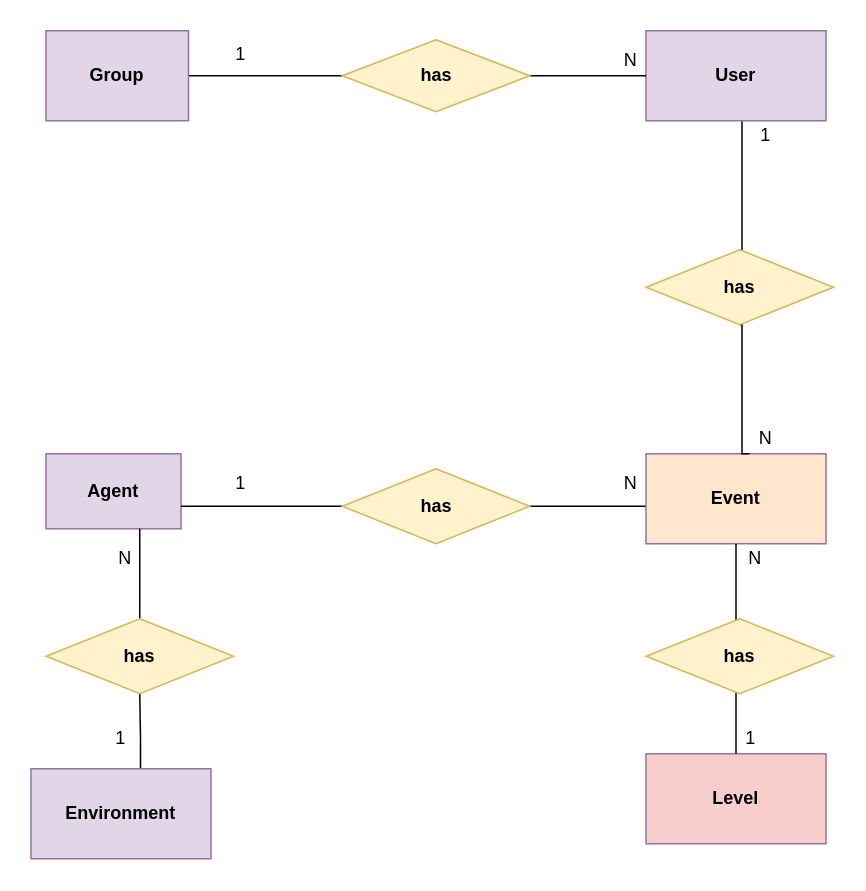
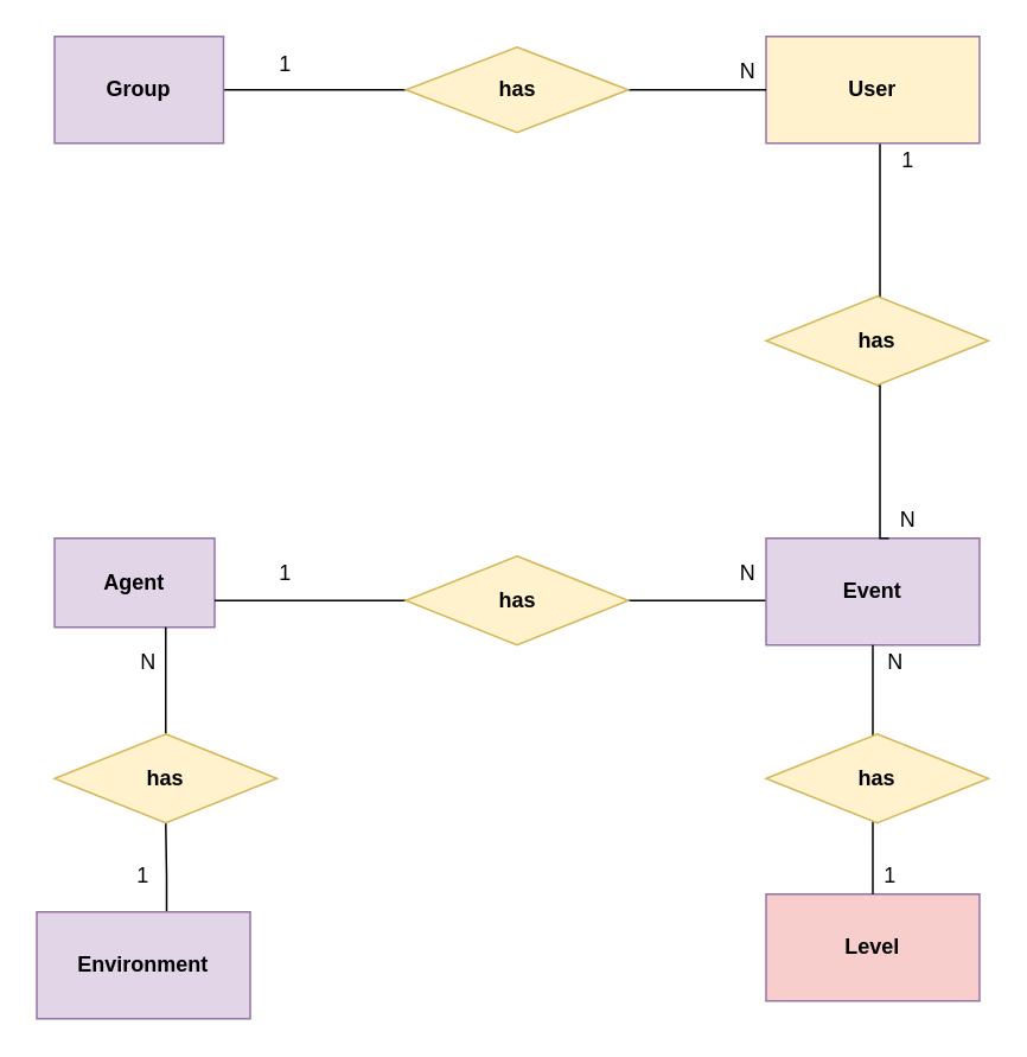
  <mxCell id="0" />
  <mxCell id="1" parent="0" />
  <mxCell id="2" value="" style="edgeStyle=orthogonalEdgeStyle;rounded=0;orthogonalLoop=1;jettySize=auto;html=1;endArrow=none;endFill=0;" parent="1" source="3" target="9" edge="1"><mxGeometry relative="1" as="geometry"><Array as="points"><mxPoint x="410" y="337" /><mxPoint x="410" y="337" /></Array></mxGeometry></mxCell>
- <mxCell id="3" value="&lt;font style=&quot;vertical-align: inherit&quot;&gt;&lt;font style=&quot;vertical-align: inherit&quot;&gt;&lt;b&gt;Event&lt;/b&gt;&lt;/font&gt;&lt;/font&gt;" style="rounded=0;whiteSpace=wrap;html=1;fillColor=#ffe6cc;strokeColor=#9673a6;" parent="1" vertex="1"><mxGeometry x="430" y="302" width="120" height="60" as="geometry" /></mxCell>
+ <mxCell id="3" value="&lt;font style=&quot;vertical-align: inherit&quot;&gt;&lt;font style=&quot;vertical-align: inherit&quot;&gt;&lt;b&gt;Event&lt;/b&gt;&lt;/font&gt;&lt;/font&gt;" style="rounded=0;whiteSpace=wrap;html=1;fillColor=#e1d5e7;strokeColor=#9673a6;" parent="1" vertex="1"><mxGeometry x="430" y="302" width="120" height="60" as="geometry" /></mxCell>
  <mxCell id="4" style="edgeStyle=orthogonalEdgeStyle;rounded=0;orthogonalLoop=1;jettySize=auto;html=1;endArrow=none;endFill=0;entryX=0.512;entryY=0.12;entryDx=0;entryDy=0;entryPerimeter=0;" parent="1" source="5" target="28" edge="1"><mxGeometry relative="1" as="geometry"><Array as="points"><mxPoint x="494" y="112" /><mxPoint x="494" y="112" /></Array><mxPoint x="494" y="162" as="targetPoint" /></mxGeometry></mxCell>
- <mxCell id="5" value="&lt;font style=&quot;vertical-align: inherit&quot;&gt;&lt;font style=&quot;vertical-align: inherit&quot;&gt;&lt;b&gt;User&lt;/b&gt;&lt;/font&gt;&lt;/font&gt;" style="rounded=0;whiteSpace=wrap;html=1;fillColor=#e1d5e7;strokeColor=#9673a6;" parent="1" vertex="1"><mxGeometry x="430" y="20" width="120" height="60" as="geometry" /></mxCell>
+ <mxCell id="5" value="&lt;font style=&quot;vertical-align: inherit&quot;&gt;&lt;font style=&quot;vertical-align: inherit&quot;&gt;&lt;b&gt;User&lt;/b&gt;&lt;/font&gt;&lt;/font&gt;" style="rounded=0;whiteSpace=wrap;html=1;fillColor=#fff2cc;strokeColor=#9673a6;" parent="1" vertex="1"><mxGeometry x="430" y="20" width="120" height="60" as="geometry" /></mxCell>
  <mxCell id="6" style="edgeStyle=orthogonalEdgeStyle;rounded=0;orthogonalLoop=1;jettySize=auto;html=1;entryX=0.575;entryY=0;entryDx=0;entryDy=0;entryPerimeter=0;endArrow=none;endFill=0;exitX=0.5;exitY=1;exitDx=0;exitDy=0;" parent="1" source="28" target="3" edge="1"><mxGeometry relative="1" as="geometry"><Array as="points"><mxPoint x="494" y="216" /><mxPoint x="494" y="302" /></Array><mxPoint x="494" y="226.762" as="sourcePoint" /></mxGeometry></mxCell>
  <mxCell id="7" value="&lt;b&gt;Agent&lt;/b&gt;" style="rounded=0;whiteSpace=wrap;html=1;fillColor=#e1d5e7;strokeColor=#9673a6;" parent="1" vertex="1"><mxGeometry x="30" y="302" width="90" height="50" as="geometry" /></mxCell>
  <mxCell id="8" value="" style="edgeStyle=orthogonalEdgeStyle;rounded=0;orthogonalLoop=1;jettySize=auto;html=1;endArrow=none;endFill=0;" parent="1" source="9" target="7" edge="1"><mxGeometry relative="1" as="geometry"><Array as="points"><mxPoint x="170" y="337" /><mxPoint x="170" y="337" /></Array></mxGeometry></mxCell>
  <mxCell id="9" value="&lt;font style=&quot;vertical-align: inherit&quot;&gt;&lt;font style=&quot;vertical-align: inherit&quot;&gt;&lt;font style=&quot;vertical-align: inherit&quot;&gt;&lt;font style=&quot;vertical-align: inherit&quot;&gt;&lt;b&gt;&lt;font style=&quot;vertical-align: inherit&quot;&gt;&lt;font style=&quot;vertical-align: inherit&quot;&gt;&lt;font style=&quot;vertical-align: inherit&quot;&gt;&lt;font style=&quot;vertical-align: inherit&quot;&gt;has&lt;/font&gt;&lt;/font&gt;&lt;/font&gt;&lt;/font&gt;&lt;/b&gt;&lt;/font&gt;&lt;/font&gt;&lt;/font&gt;&lt;/font&gt;" style="rhombus;whiteSpace=wrap;html=1;fillColor=#fff2cc;strokeColor=#d6b656;" parent="1" vertex="1"><mxGeometry x="227.5" y="312" width="125" height="50" as="geometry" /></mxCell>
  <mxCell id="10" value="1" style="text;html=1;strokeColor=none;fillColor=none;align=center;verticalAlign=middle;whiteSpace=wrap;rounded=0;" parent="1" vertex="1"><mxGeometry x="500" y="80" width="20" height="20" as="geometry" /></mxCell>
  <mxCell id="11" value="N" style="text;html=1;strokeColor=none;fillColor=none;align=center;verticalAlign=middle;whiteSpace=wrap;rounded=0;" parent="1" vertex="1"><mxGeometry x="410" y="30" width="20" height="20" as="geometry" /></mxCell>
  <mxCell id="12" value="" style="edgeStyle=orthogonalEdgeStyle;rounded=0;orthogonalLoop=1;jettySize=auto;html=1;endArrow=none;endFill=0;" parent="1" source="13" target="15" edge="1"><mxGeometry relative="1" as="geometry" /></mxCell>
  <mxCell id="13" value="&lt;font style=&quot;vertical-align: inherit&quot;&gt;&lt;font style=&quot;vertical-align: inherit&quot;&gt;&lt;b&gt;Group&lt;/b&gt;&lt;/font&gt;&lt;/font&gt;" style="rounded=0;whiteSpace=wrap;html=1;fillColor=#e1d5e7;strokeColor=#9673a6;" parent="1" vertex="1"><mxGeometry x="30" y="20" width="95" height="60" as="geometry" /></mxCell>
  <mxCell id="14" value="" style="edgeStyle=orthogonalEdgeStyle;rounded=0;orthogonalLoop=1;jettySize=auto;html=1;endArrow=none;endFill=0;" parent="1" source="15" target="5" edge="1"><mxGeometry relative="1" as="geometry" /></mxCell>
  <mxCell id="15" value="&lt;font style=&quot;vertical-align: inherit&quot;&gt;&lt;font style=&quot;vertical-align: inherit&quot;&gt;&lt;font style=&quot;vertical-align: inherit&quot;&gt;&lt;font style=&quot;vertical-align: inherit&quot;&gt;&lt;b&gt;&lt;font style=&quot;vertical-align: inherit&quot;&gt;&lt;font style=&quot;vertical-align: inherit&quot;&gt;&lt;font style=&quot;vertical-align: inherit&quot;&gt;&lt;font style=&quot;vertical-align: inherit&quot;&gt;has&lt;/font&gt;&lt;/font&gt;&lt;/font&gt;&lt;/font&gt;&lt;/b&gt;&lt;/font&gt;&lt;/font&gt;&lt;/font&gt;&lt;/font&gt;" style="rhombus;whiteSpace=wrap;html=1;fillColor=#fff2cc;strokeColor=#d6b656;" parent="1" vertex="1"><mxGeometry x="227.5" y="26" width="125" height="48" as="geometry" /></mxCell>
  <mxCell id="16" value="1" style="text;html=1;strokeColor=none;fillColor=none;align=center;verticalAlign=middle;whiteSpace=wrap;rounded=0;" parent="1" vertex="1"><mxGeometry x="150" y="26" width="20" height="20" as="geometry" /></mxCell>
  <mxCell id="17" value="N" style="text;html=1;strokeColor=none;fillColor=none;align=center;verticalAlign=middle;whiteSpace=wrap;rounded=0;" parent="1" vertex="1"><mxGeometry x="500" y="282" width="20" height="20" as="geometry" /></mxCell>
  <mxCell id="18" value="1" style="text;html=1;strokeColor=none;fillColor=none;align=center;verticalAlign=middle;whiteSpace=wrap;rounded=0;" parent="1" vertex="1"><mxGeometry x="150" y="312" width="20" height="20" as="geometry" /></mxCell>
  <mxCell id="19" value="N" style="text;html=1;strokeColor=none;fillColor=none;align=center;verticalAlign=middle;whiteSpace=wrap;rounded=0;" parent="1" vertex="1"><mxGeometry x="410" y="312" width="20" height="20" as="geometry" /></mxCell>
  <mxCell id="20" style="edgeStyle=orthogonalEdgeStyle;rounded=0;orthogonalLoop=1;jettySize=auto;html=1;entryX=0.5;entryY=1;entryDx=0;entryDy=0;startArrow=none;startFill=0;endArrow=none;endFill=0;" edge="1" parent="1" source="21" target="24"><mxGeometry relative="1" as="geometry"><Array as="points"><mxPoint x="93" y="492" /><mxPoint x="93" y="492" /></Array></mxGeometry></mxCell>
  <mxCell id="21" value="&lt;b&gt;Environment&lt;/b&gt;" style="rounded=0;whiteSpace=wrap;html=1;fillColor=#e1d5e7;strokeColor=#9673a6;" vertex="1" parent="1"><mxGeometry x="20" y="512" width="120" height="60" as="geometry" /></mxCell>
  <mxCell id="22" value="&lt;b&gt;Level&lt;/b&gt;" style="rounded=0;whiteSpace=wrap;html=1;fillColor=#f8cecc;strokeColor=#9673a6;" vertex="1" parent="1"><mxGeometry x="430" y="502" width="120" height="60" as="geometry" /></mxCell>
  <mxCell id="23" value="" style="edgeStyle=orthogonalEdgeStyle;rounded=0;orthogonalLoop=1;jettySize=auto;html=1;startArrow=none;startFill=0;endArrow=none;endFill=0;" edge="1" parent="1" source="24" target="7"><mxGeometry relative="1" as="geometry"><Array as="points"><mxPoint x="93" y="372" /><mxPoint x="93" y="372" /></Array></mxGeometry></mxCell>
  <mxCell id="24" value="&lt;font style=&quot;vertical-align: inherit&quot;&gt;&lt;font style=&quot;vertical-align: inherit&quot;&gt;&lt;font style=&quot;vertical-align: inherit&quot;&gt;&lt;font style=&quot;vertical-align: inherit&quot;&gt;&lt;b&gt;&lt;font style=&quot;vertical-align: inherit&quot;&gt;&lt;font style=&quot;vertical-align: inherit&quot;&gt;&lt;font style=&quot;vertical-align: inherit&quot;&gt;&lt;font style=&quot;vertical-align: inherit&quot;&gt;has&lt;/font&gt;&lt;/font&gt;&lt;/font&gt;&lt;/font&gt;&lt;/b&gt;&lt;/font&gt;&lt;/font&gt;&lt;/font&gt;&lt;/font&gt;" style="rhombus;whiteSpace=wrap;html=1;fillColor=#fff2cc;strokeColor=#d6b656;" vertex="1" parent="1"><mxGeometry x="30" y="412" width="125" height="50" as="geometry" /></mxCell>
  <mxCell id="25" value="" style="edgeStyle=orthogonalEdgeStyle;rounded=0;orthogonalLoop=1;jettySize=auto;html=1;startArrow=none;startFill=0;endArrow=none;endFill=0;" edge="1" parent="1" source="27" target="3"><mxGeometry relative="1" as="geometry"><Array as="points"><mxPoint x="490" y="387" /><mxPoint x="490" y="387" /></Array></mxGeometry></mxCell>
  <mxCell id="26" value="" style="edgeStyle=orthogonalEdgeStyle;rounded=0;orthogonalLoop=1;jettySize=auto;html=1;startArrow=none;startFill=0;endArrow=none;endFill=0;" edge="1" parent="1" source="27" target="22"><mxGeometry relative="1" as="geometry"><Array as="points"><mxPoint x="490" y="482" /><mxPoint x="490" y="482" /></Array></mxGeometry></mxCell>
  <mxCell id="27" value="&lt;font style=&quot;vertical-align: inherit&quot;&gt;&lt;font style=&quot;vertical-align: inherit&quot;&gt;&lt;font style=&quot;vertical-align: inherit&quot;&gt;&lt;font style=&quot;vertical-align: inherit&quot;&gt;&lt;b&gt;&lt;font style=&quot;vertical-align: inherit&quot;&gt;&lt;font style=&quot;vertical-align: inherit&quot;&gt;&lt;font style=&quot;vertical-align: inherit&quot;&gt;&lt;font style=&quot;vertical-align: inherit&quot;&gt;has&lt;/font&gt;&lt;/font&gt;&lt;/font&gt;&lt;/font&gt;&lt;/b&gt;&lt;/font&gt;&lt;/font&gt;&lt;/font&gt;&lt;/font&gt;" style="rhombus;whiteSpace=wrap;html=1;fillColor=#fff2cc;strokeColor=#d6b656;" vertex="1" parent="1"><mxGeometry x="430" y="412" width="125" height="50" as="geometry" /></mxCell>
  <mxCell id="28" value="&lt;font style=&quot;vertical-align: inherit&quot;&gt;&lt;font style=&quot;vertical-align: inherit&quot;&gt;&lt;font style=&quot;vertical-align: inherit&quot;&gt;&lt;font style=&quot;vertical-align: inherit&quot;&gt;&lt;b&gt;&lt;font style=&quot;vertical-align: inherit&quot;&gt;&lt;font style=&quot;vertical-align: inherit&quot;&gt;&lt;font style=&quot;vertical-align: inherit&quot;&gt;&lt;font style=&quot;vertical-align: inherit&quot;&gt;has&lt;/font&gt;&lt;/font&gt;&lt;/font&gt;&lt;/font&gt;&lt;/b&gt;&lt;/font&gt;&lt;/font&gt;&lt;/font&gt;&lt;/font&gt;" style="rhombus;whiteSpace=wrap;html=1;fillColor=#fff2cc;strokeColor=#d6b656;" vertex="1" parent="1"><mxGeometry x="430" y="166" width="125" height="50" as="geometry" /></mxCell>
  <mxCell id="29" value="1" style="text;html=1;strokeColor=none;fillColor=none;align=center;verticalAlign=middle;whiteSpace=wrap;rounded=0;" vertex="1" parent="1"><mxGeometry x="70" y="482" width="20" height="20" as="geometry" /></mxCell>
  <mxCell id="30" value="N" style="text;html=1;strokeColor=none;fillColor=none;align=center;verticalAlign=middle;whiteSpace=wrap;rounded=0;" vertex="1" parent="1"><mxGeometry x="492.5" y="362" width="20" height="20" as="geometry" /></mxCell>
  <mxCell id="31" value="N" style="text;html=1;strokeColor=none;fillColor=none;align=center;verticalAlign=middle;whiteSpace=wrap;rounded=0;" vertex="1" parent="1"><mxGeometry x="72.5" y="362" width="20" height="20" as="geometry" /></mxCell>
  <mxCell id="32" value="1" style="text;html=1;strokeColor=none;fillColor=none;align=center;verticalAlign=middle;whiteSpace=wrap;rounded=0;" vertex="1" parent="1"><mxGeometry x="490" y="482" width="20" height="20" as="geometry" /></mxCell>
